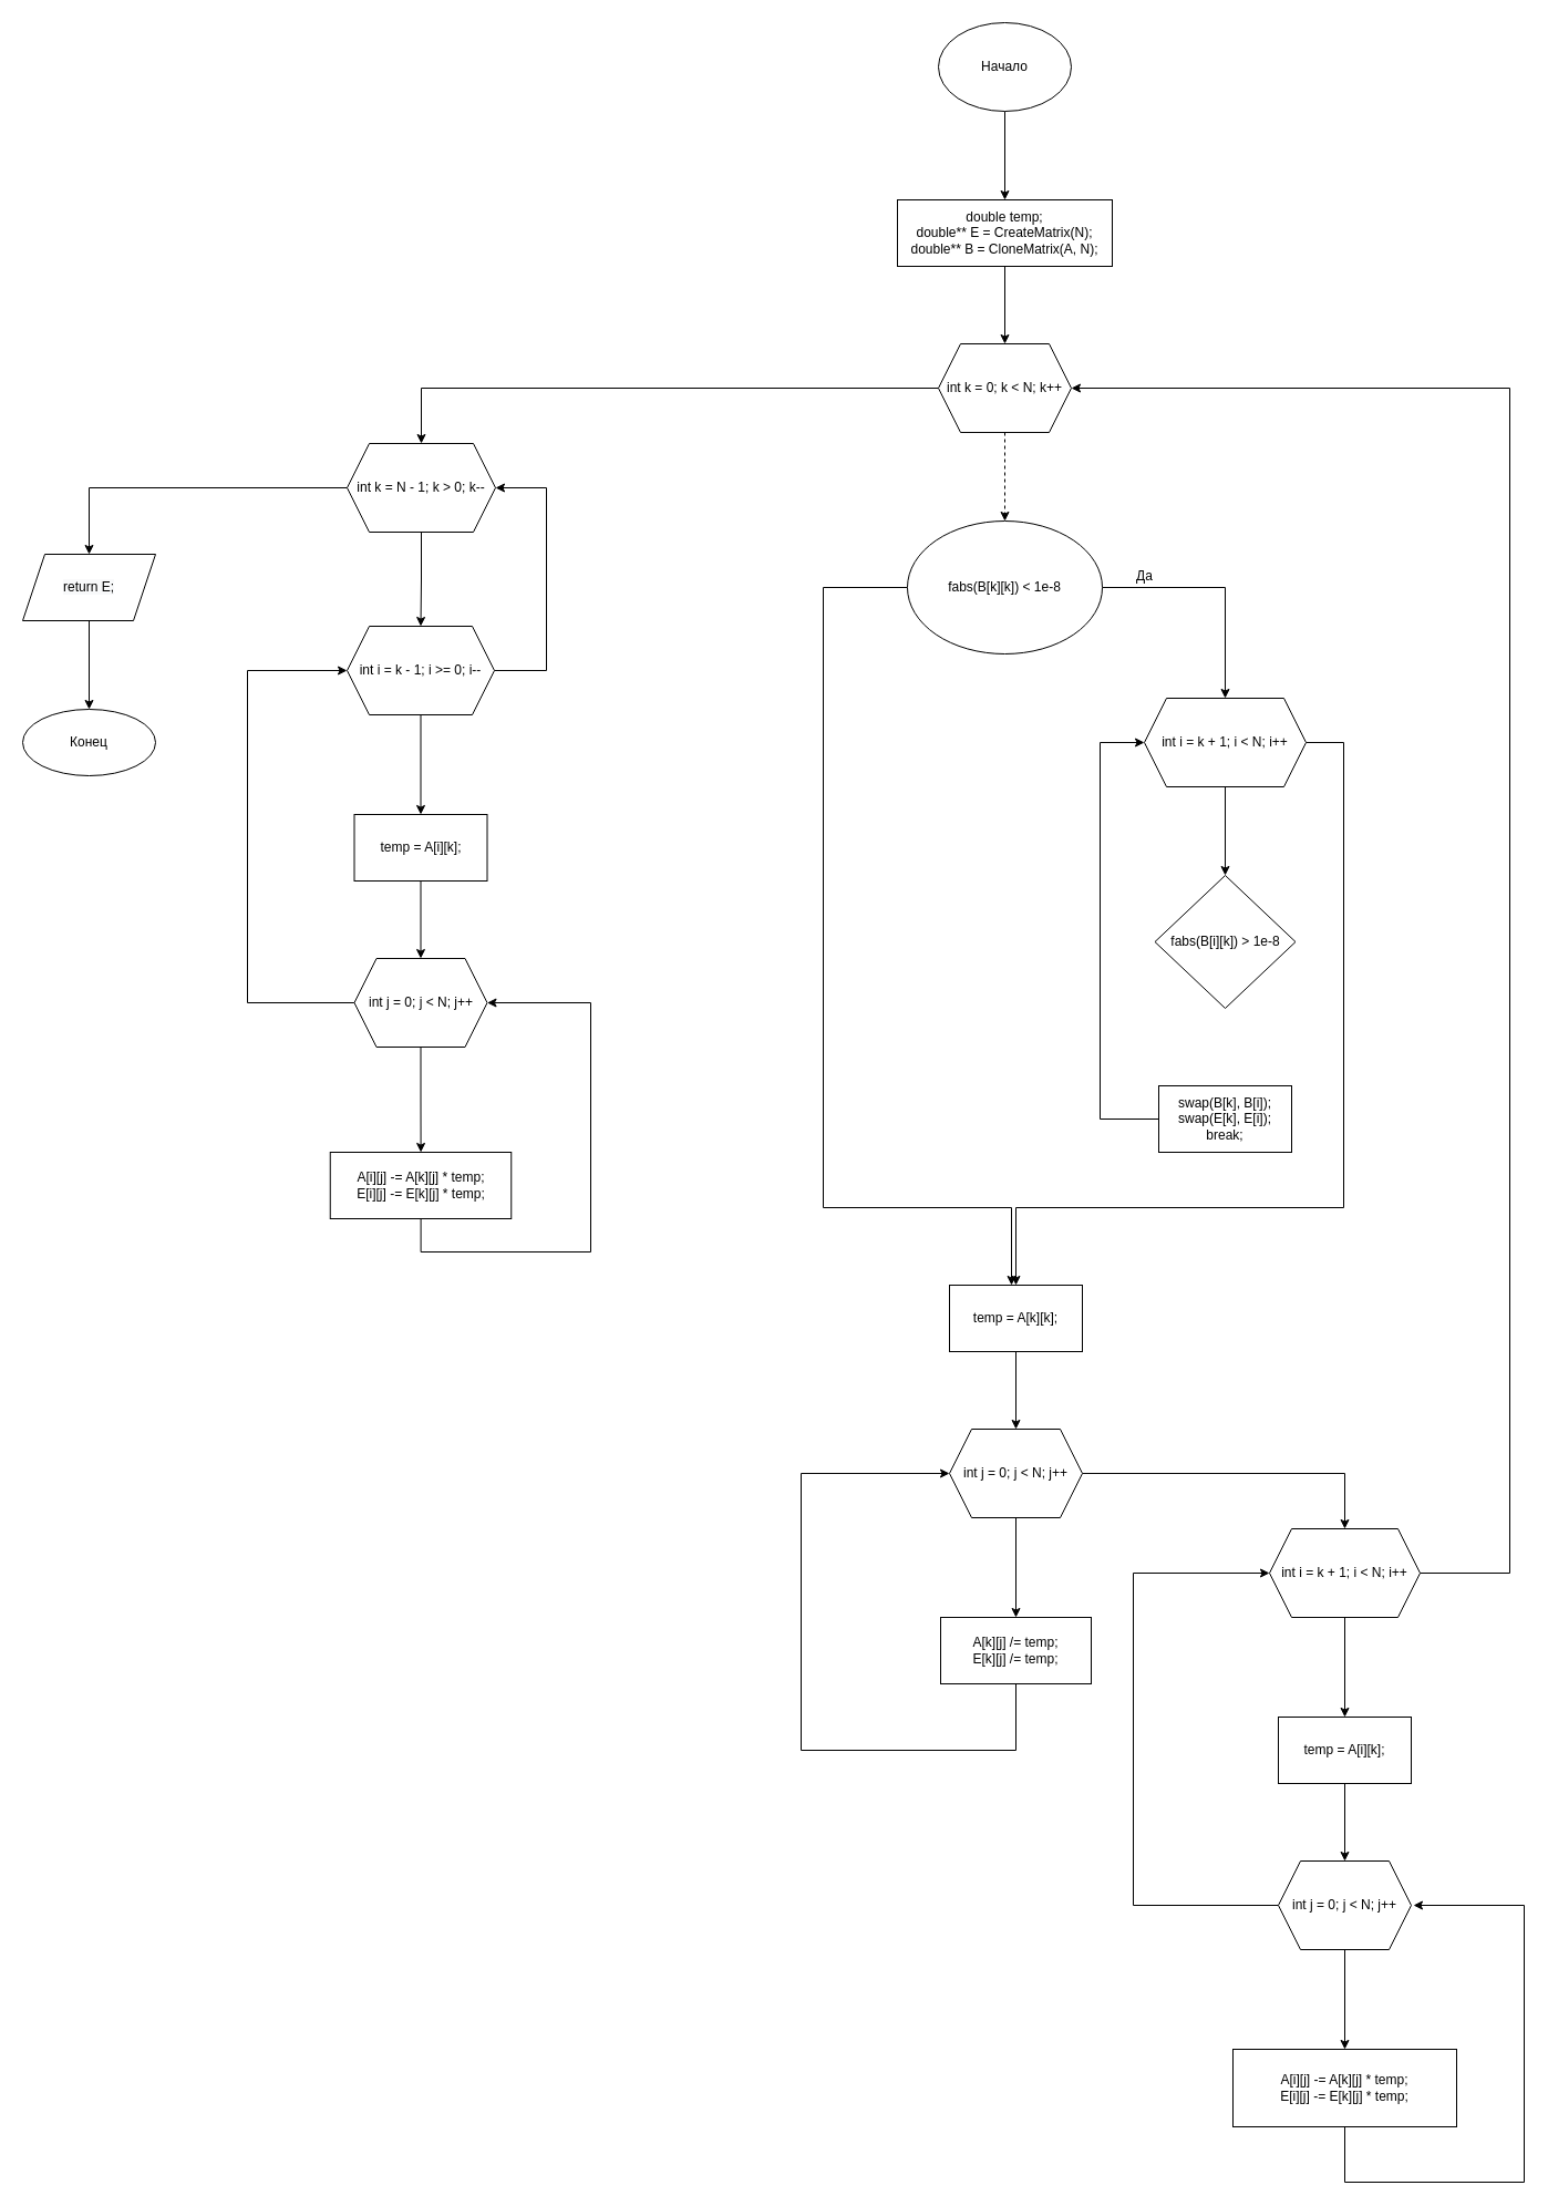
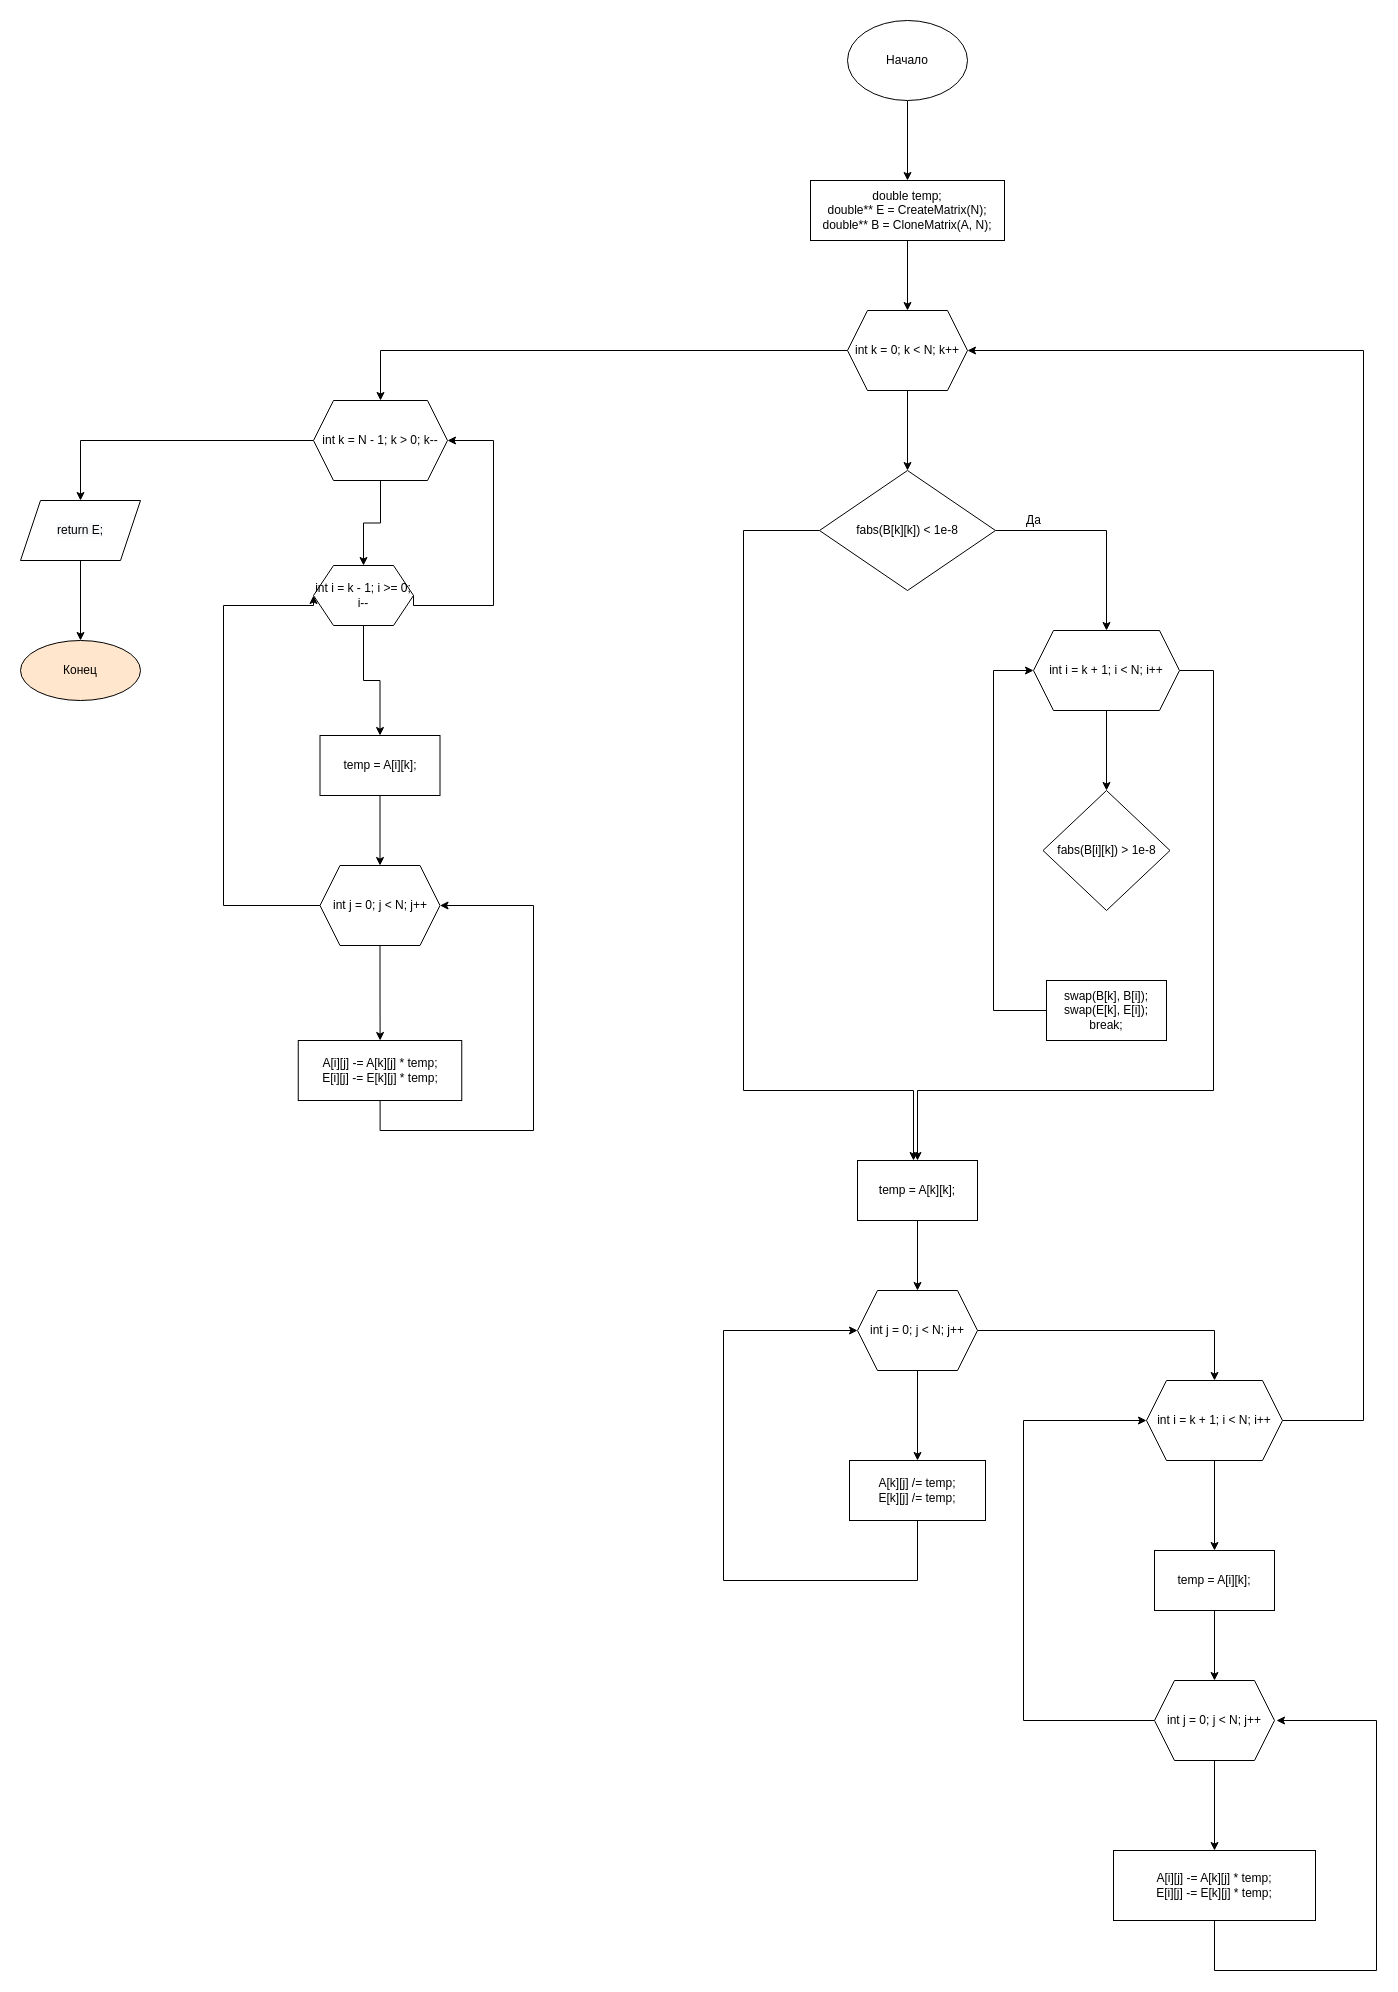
  <mxCell id="0" />
  <mxCell id="1" parent="0" />
  <mxCell id="2" value="" style="edgeStyle=orthogonalEdgeStyle;rounded=0;orthogonalLoop=1;jettySize=auto;html=1;" parent="1" source="3" target="5" edge="1"><mxGeometry relative="1" as="geometry" /></mxCell>
  <mxCell id="3" value="Начало" style="ellipse;whiteSpace=wrap;html=1;" parent="1" vertex="1"><mxGeometry x="847" y="20" width="120" height="80" as="geometry" /></mxCell>
  <mxCell id="4" value="" style="edgeStyle=orthogonalEdgeStyle;rounded=0;orthogonalLoop=1;jettySize=auto;html=1;" parent="1" source="5" target="8" edge="1"><mxGeometry relative="1" as="geometry" /></mxCell>
  <mxCell id="5" value="double temp;&lt;br&gt;double** E = CreateMatrix(N);&lt;br&gt;&amp;nbsp;double** B = CloneMatrix(A, N);&amp;nbsp;" style="whiteSpace=wrap;html=1;" parent="1" vertex="1"><mxGeometry x="810" y="180" width="194" height="60" as="geometry" /></mxCell>
  <mxCell id="6" value="" style="edgeStyle=orthogonalEdgeStyle;rounded=0;orthogonalLoop=1;jettySize=auto;html=1;" parent="1" source="8" target="28" edge="1"><mxGeometry relative="1" as="geometry" /></mxCell>
- <mxCell id="7" value="" style="edgeStyle=orthogonalEdgeStyle;rounded=0;orthogonalLoop=1;jettySize=auto;html=1;dashed=1;" edge="1" parent="1" source="8" target="44"><mxGeometry relative="1" as="geometry" /></mxCell>
+ <mxCell id="7" value="" style="edgeStyle=orthogonalEdgeStyle;rounded=0;orthogonalLoop=1;jettySize=auto;html=1;" edge="1" parent="1" source="8" target="44"><mxGeometry relative="1" as="geometry" /></mxCell>
  <mxCell id="8" value="int k = 0; k &lt; N; k++" style="shape=hexagon;perimeter=hexagonPerimeter2;whiteSpace=wrap;html=1;fixedSize=1;" parent="1" vertex="1"><mxGeometry x="847" y="310" width="120" height="80" as="geometry" /></mxCell>
  <mxCell id="9" value="" style="edgeStyle=orthogonalEdgeStyle;rounded=0;orthogonalLoop=1;jettySize=auto;html=1;" parent="1" source="10" target="13" edge="1"><mxGeometry relative="1" as="geometry" /></mxCell>
  <mxCell id="10" value="temp = A[k][k];" style="whiteSpace=wrap;html=1;" parent="1" vertex="1"><mxGeometry x="857" y="1160" width="120" height="60" as="geometry" /></mxCell>
  <mxCell id="11" value="" style="edgeStyle=orthogonalEdgeStyle;rounded=0;orthogonalLoop=1;jettySize=auto;html=1;" parent="1" source="13" target="15" edge="1"><mxGeometry relative="1" as="geometry" /></mxCell>
  <mxCell id="12" value="" style="edgeStyle=orthogonalEdgeStyle;rounded=0;orthogonalLoop=1;jettySize=auto;html=1;" parent="1" source="13" target="18" edge="1"><mxGeometry relative="1" as="geometry" /></mxCell>
  <mxCell id="13" value="int j = 0; j &lt; N; j++" style="shape=hexagon;perimeter=hexagonPerimeter2;whiteSpace=wrap;html=1;fixedSize=1;" parent="1" vertex="1"><mxGeometry x="857" y="1290" width="120" height="80" as="geometry" /></mxCell>
  <mxCell id="14" style="edgeStyle=orthogonalEdgeStyle;rounded=0;orthogonalLoop=1;jettySize=auto;html=1;entryX=0;entryY=0.5;entryDx=0;entryDy=0;" parent="1" source="15" target="13" edge="1"><mxGeometry relative="1" as="geometry"><mxPoint x="733" y="1320" as="targetPoint" /><Array as="points"><mxPoint x="917" y="1580" /><mxPoint x="723" y="1580" /><mxPoint x="723" y="1330" /></Array></mxGeometry></mxCell>
  <mxCell id="15" value="A[k][j] /= temp;&lt;br&gt;E[k][j] /= temp;" style="whiteSpace=wrap;html=1;" parent="1" vertex="1"><mxGeometry x="849" y="1460" width="136" height="60" as="geometry" /></mxCell>
  <mxCell id="16" value="" style="edgeStyle=orthogonalEdgeStyle;rounded=0;orthogonalLoop=1;jettySize=auto;html=1;" parent="1" source="18" target="20" edge="1"><mxGeometry relative="1" as="geometry" /></mxCell>
  <mxCell id="17" style="edgeStyle=orthogonalEdgeStyle;rounded=0;orthogonalLoop=1;jettySize=auto;html=1;entryX=1;entryY=0.5;entryDx=0;entryDy=0;" edge="1" parent="1" source="18" target="8"><mxGeometry relative="1" as="geometry"><mxPoint x="1373" y="350" as="targetPoint" /><Array as="points"><mxPoint x="1363" y="1420" /><mxPoint x="1363" y="350" /></Array></mxGeometry></mxCell>
  <mxCell id="18" value="int i = k + 1; i &lt; N; i++" style="shape=hexagon;perimeter=hexagonPerimeter2;whiteSpace=wrap;html=1;fixedSize=1;" parent="1" vertex="1"><mxGeometry x="1146" y="1380" width="136" height="80" as="geometry" /></mxCell>
  <mxCell id="19" value="" style="edgeStyle=orthogonalEdgeStyle;rounded=0;orthogonalLoop=1;jettySize=auto;html=1;" parent="1" source="20" target="23" edge="1"><mxGeometry relative="1" as="geometry" /></mxCell>
  <mxCell id="20" value="temp = A[i][k];" style="whiteSpace=wrap;html=1;" parent="1" vertex="1"><mxGeometry x="1154" y="1550" width="120" height="60" as="geometry" /></mxCell>
  <mxCell id="21" value="" style="edgeStyle=orthogonalEdgeStyle;rounded=0;orthogonalLoop=1;jettySize=auto;html=1;" parent="1" source="23" target="25" edge="1"><mxGeometry relative="1" as="geometry" /></mxCell>
  <mxCell id="22" style="edgeStyle=orthogonalEdgeStyle;rounded=0;orthogonalLoop=1;jettySize=auto;html=1;entryX=0;entryY=0.5;entryDx=0;entryDy=0;" parent="1" source="23" target="18" edge="1"><mxGeometry relative="1" as="geometry"><mxPoint x="1053" y="1420" as="targetPoint" /><Array as="points"><mxPoint x="1023" y="1720" /><mxPoint x="1023" y="1420" /></Array></mxGeometry></mxCell>
  <mxCell id="23" value="int j = 0; j &lt; N; j++" style="shape=hexagon;perimeter=hexagonPerimeter2;whiteSpace=wrap;html=1;fixedSize=1;" parent="1" vertex="1"><mxGeometry x="1154" y="1680" width="120" height="80" as="geometry" /></mxCell>
  <mxCell id="24" style="edgeStyle=orthogonalEdgeStyle;rounded=0;orthogonalLoop=1;jettySize=auto;html=1;" parent="1" source="25" edge="1"><mxGeometry relative="1" as="geometry"><mxPoint x="1276" y="1720" as="targetPoint" /><Array as="points"><mxPoint x="1214" y="1970" /><mxPoint x="1376" y="1970" /><mxPoint x="1376" y="1720" /></Array></mxGeometry></mxCell>
  <mxCell id="25" value="A[i][j] -= A[k][j] * temp;&lt;br&gt;E[i][j] -= E[k][j] * temp;" style="whiteSpace=wrap;html=1;" parent="1" vertex="1"><mxGeometry x="1113" y="1850" width="202" height="70" as="geometry" /></mxCell>
  <mxCell id="26" value="" style="edgeStyle=orthogonalEdgeStyle;rounded=0;orthogonalLoop=1;jettySize=auto;html=1;" parent="1" source="28" target="31" edge="1"><mxGeometry relative="1" as="geometry" /></mxCell>
  <mxCell id="27" value="" style="edgeStyle=orthogonalEdgeStyle;rounded=0;orthogonalLoop=1;jettySize=auto;html=1;" parent="1" source="28" target="40" edge="1"><mxGeometry relative="1" as="geometry" /></mxCell>
  <mxCell id="28" value="int k = N - 1; k &gt; 0; k--" style="shape=hexagon;perimeter=hexagonPerimeter2;whiteSpace=wrap;html=1;fixedSize=1;" parent="1" vertex="1"><mxGeometry x="313" y="400" width="134" height="80" as="geometry" /></mxCell>
  <mxCell id="29" value="" style="edgeStyle=orthogonalEdgeStyle;rounded=0;orthogonalLoop=1;jettySize=auto;html=1;" parent="1" source="31" target="33" edge="1"><mxGeometry relative="1" as="geometry" /></mxCell>
  <mxCell id="30" style="edgeStyle=orthogonalEdgeStyle;rounded=0;orthogonalLoop=1;jettySize=auto;html=1;exitX=1;exitY=0.5;exitDx=0;exitDy=0;entryX=1;entryY=0.5;entryDx=0;entryDy=0;" parent="1" source="31" target="28" edge="1"><mxGeometry relative="1" as="geometry"><mxPoint x="503" y="440" as="targetPoint" /><Array as="points"><mxPoint y="605" x="493" /><mxPoint y="440" x="493" /></Array></mxGeometry></mxCell>
- <mxCell id="31" value="int i = k - 1; i &gt;= 0; i--" style="shape=hexagon;perimeter=hexagonPerimeter2;whiteSpace=wrap;html=1;fixedSize=1;" parent="1" vertex="1"><mxGeometry x="313" y="565" width="133" height="80" as="geometry" /></mxCell>
+ <mxCell id="31" value="int i = k - 1; i &gt;= 0; i--" style="shape=hexagon;perimeter=hexagonPerimeter2;whiteSpace=wrap;html=1;fixedSize=1;" parent="1" vertex="1"><mxGeometry x="313" y="565" width="100" height="60" as="geometry" /></mxCell>
  <mxCell id="32" value="" style="edgeStyle=orthogonalEdgeStyle;rounded=0;orthogonalLoop=1;jettySize=auto;html=1;" parent="1" source="33" target="36" edge="1"><mxGeometry relative="1" as="geometry" /></mxCell>
  <mxCell id="33" value="temp = A[i][k];" style="whiteSpace=wrap;html=1;" parent="1" vertex="1"><mxGeometry x="319.5" y="735" width="120" height="60" as="geometry" /></mxCell>
  <mxCell id="34" value="" style="edgeStyle=orthogonalEdgeStyle;rounded=0;orthogonalLoop=1;jettySize=auto;html=1;" parent="1" source="36" target="38" edge="1"><mxGeometry relative="1" as="geometry" /></mxCell>
  <mxCell id="35" style="edgeStyle=orthogonalEdgeStyle;rounded=0;orthogonalLoop=1;jettySize=auto;html=1;entryX=0;entryY=0.5;entryDx=0;entryDy=0;" parent="1" source="36" target="31" edge="1"><mxGeometry relative="1" as="geometry"><mxPoint x="203" y="600" as="targetPoint" /><Array as="points"><mxPoint x="223" y="905" /><mxPoint x="223" y="605" /></Array></mxGeometry></mxCell>
  <mxCell id="36" value="int j = 0; j &lt; N; j++" style="shape=hexagon;perimeter=hexagonPerimeter2;whiteSpace=wrap;html=1;fixedSize=1;" parent="1" vertex="1"><mxGeometry x="319.5" y="865" width="120" height="80" as="geometry" /></mxCell>
  <mxCell id="37" style="edgeStyle=orthogonalEdgeStyle;rounded=0;orthogonalLoop=1;jettySize=auto;html=1;entryX=1;entryY=0.5;entryDx=0;entryDy=0;" parent="1" source="38" target="36" edge="1"><mxGeometry relative="1" as="geometry"><mxPoint x="533" y="900" as="targetPoint" /><Array as="points"><mxPoint x="380" y="1130" /><mxPoint x="533" y="1130" /><mxPoint x="533" y="905" /></Array></mxGeometry></mxCell>
  <mxCell id="38" value="A[i][j] -= A[k][j] * temp;&lt;br&gt;E[i][j] -= E[k][j] * temp;" style="whiteSpace=wrap;html=1;" parent="1" vertex="1"><mxGeometry x="297.75" y="1040" width="163.5" height="60" as="geometry" /></mxCell>
  <mxCell id="39" value="" style="edgeStyle=orthogonalEdgeStyle;rounded=0;orthogonalLoop=1;jettySize=auto;html=1;" parent="1" source="40" target="41" edge="1"><mxGeometry relative="1" as="geometry" /></mxCell>
  <mxCell id="40" value="&#10;&#10;&lt;span style=&quot;color: rgb(0, 0, 0); font-family: helvetica; font-size: 12px; font-style: normal; font-weight: 400; letter-spacing: normal; text-align: center; text-indent: 0px; text-transform: none; word-spacing: 0px; background-color: rgb(248, 249, 250); display: inline; float: none;&quot;&gt;return E;&lt;/span&gt;&#10;&#10;" style="shape=parallelogram;perimeter=parallelogramPerimeter;whiteSpace=wrap;html=1;fixedSize=1;" parent="1" vertex="1"><mxGeometry x="20" y="500" width="120" height="60" as="geometry" /></mxCell>
- <mxCell id="41" value="Конец" style="ellipse;whiteSpace=wrap;html=1;" parent="1" vertex="1"><mxGeometry x="20" y="640" width="120" height="60" as="geometry" /></mxCell>
+ <mxCell id="41" value="Конец" style="ellipse;whiteSpace=wrap;html=1;fillColor=#ffe6cc;" parent="1" vertex="1"><mxGeometry x="20" y="640" width="120" height="60" as="geometry" /></mxCell>
  <mxCell id="42" value="" style="edgeStyle=orthogonalEdgeStyle;rounded=0;orthogonalLoop=1;jettySize=auto;html=1;" edge="1" parent="1" source="44" target="47"><mxGeometry relative="1" as="geometry" /></mxCell>
  <mxCell id="43" style="edgeStyle=orthogonalEdgeStyle;rounded=0;orthogonalLoop=1;jettySize=auto;html=1;" edge="1" parent="1" source="44"><mxGeometry relative="1" as="geometry"><mxPoint x="913" y="1160" as="targetPoint" /><Array as="points"><mxPoint x="743" y="530" /><mxPoint x="743" y="1090" /><mxPoint x="913" y="1090" /></Array></mxGeometry></mxCell>
- <mxCell id="44" value="fabs(B[k][k]) &lt; 1e-8" style="ellipse;whiteSpace=wrap;html=1;" vertex="1" parent="1"><mxGeometry x="819" y="470" width="176" height="120" as="geometry" /></mxCell>
+ <mxCell id="44" value="fabs(B[k][k]) &lt; 1e-8" style="rhombus;whiteSpace=wrap;html=1;" vertex="1" parent="1"><mxGeometry x="819" y="470" width="176" height="120" as="geometry" /></mxCell>
  <mxCell id="45" value="" style="edgeStyle=orthogonalEdgeStyle;rounded=0;orthogonalLoop=1;jettySize=auto;html=1;" edge="1" parent="1" source="47" target="48"><mxGeometry relative="1" as="geometry" /></mxCell>
  <mxCell id="46" style="edgeStyle=orthogonalEdgeStyle;rounded=0;orthogonalLoop=1;jettySize=auto;html=1;entryX=0.5;entryY=0;entryDx=0;entryDy=0;" edge="1" parent="1" source="47" target="10"><mxGeometry relative="1" as="geometry"><mxPoint x="923" y="1090" as="targetPoint" /><Array as="points"><mxPoint x="1213" y="670" /><mxPoint x="1213" y="1090" /><mxPoint x="917" y="1090" /></Array></mxGeometry></mxCell>
  <mxCell id="47" value="int i = k + 1; i &amp;lt; N; i++" style="shape=hexagon;perimeter=hexagonPerimeter2;whiteSpace=wrap;html=1;fixedSize=1;" vertex="1" parent="1"><mxGeometry x="1033" y="630" width="146" height="80" as="geometry" /></mxCell>
  <mxCell id="48" value="fabs(B[i][k]) &gt; 1e-8" style="rhombus;whiteSpace=wrap;html=1;" vertex="1" parent="1"><mxGeometry x="1042.5" y="790" width="127" height="120" as="geometry" /></mxCell>
  <mxCell id="49" style="edgeStyle=orthogonalEdgeStyle;rounded=0;orthogonalLoop=1;jettySize=auto;html=1;entryX=0;entryY=0.5;entryDx=0;entryDy=0;" edge="1" parent="1" source="50" target="47"><mxGeometry relative="1" as="geometry"><mxPoint x="983" y="660" as="targetPoint" /><Array as="points"><mxPoint x="993" y="1010" /><mxPoint x="993" y="670" /></Array></mxGeometry></mxCell>
  <mxCell id="50" value="swap(B[k], B[i]);&lt;br&gt;swap(E[k], E[i]);&lt;br&gt;break;" style="whiteSpace=wrap;html=1;" vertex="1" parent="1"><mxGeometry x="1046" y="980" width="120" height="60" as="geometry" /></mxCell>
  <mxCell id="51" value="Да" style="text;html=1;align=center;verticalAlign=middle;resizable=0;points=[];autosize=1;strokeColor=none;fillColor=none;" vertex="1" parent="1"><mxGeometry x="1018" y="510" width="30" height="20" as="geometry" /></mxCell>
